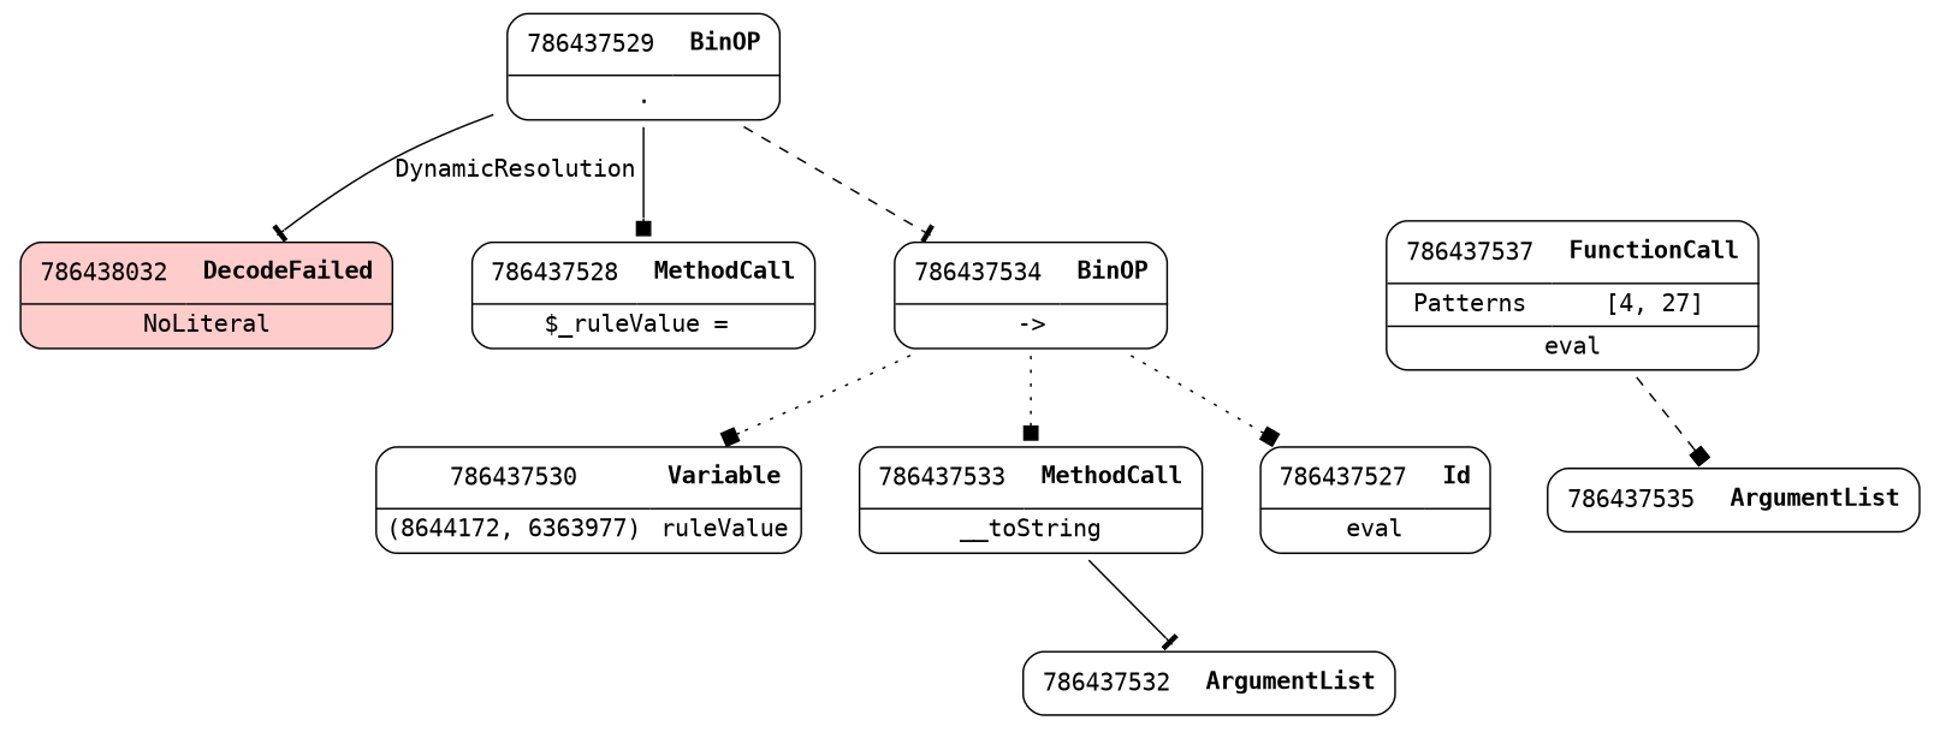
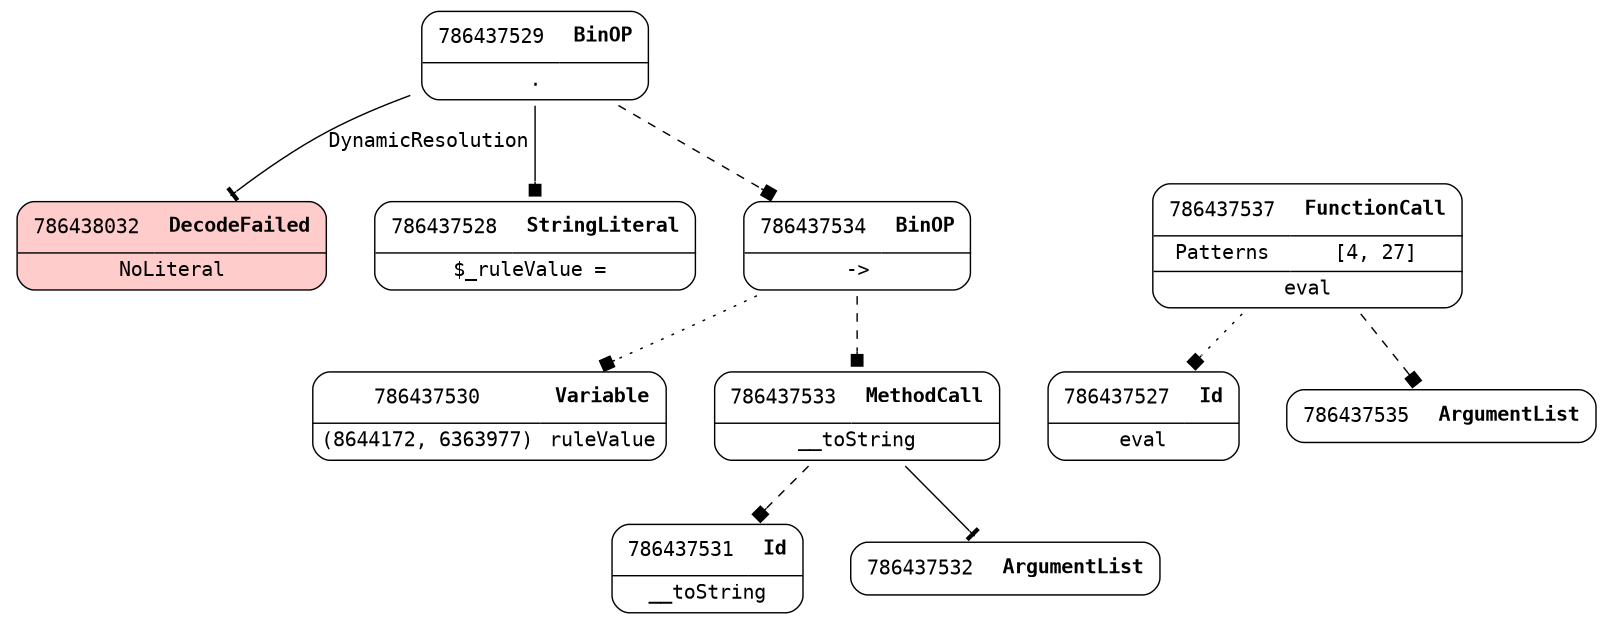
  digraph {
    fontname="DejaVu Sans Mono"
    node [fontname="DejaVu Sans Mono" shape=none]
    edge [arrowhead=box fontname="DejaVu Sans Mono" style=dashed weight=2]
    n1 [label=<<TABLE border='1' cellspacing='0' cellpadding='10' style='rounded' ><TR><TD border='0'>786437529</TD><TD border='0'><B>BinOP</B></TD></TR><HR/><TR><TD border='0' cellpadding='5' colspan='2'>.</TD></TR></TABLE>>]
    n2 [label=<<TABLE border='1' cellspacing='0' cellpadding='10' style='rounded' bgcolor='#FFCCCC' ><TR><TD border='0'>786438032</TD><TD border='0'><B>DecodeFailed</B></TD></TR><HR/><TR><TD border='0' cellpadding='5' colspan='2'>NoLiteral</TD></TR></TABLE>>]
-   n3 [label=<<TABLE border='1' cellspacing='0' cellpadding='10' style='rounded' ><TR><TD border='0'>786437528</TD><TD border='0'><B>MethodCall</B></TD></TR><HR/><TR><TD border='0' cellpadding='5' colspan='2'>$_ruleValue = </TD></TR></TABLE>>]
+   n3 [label=<<TABLE border='1' cellspacing='0' cellpadding='10' style='rounded' ><TR><TD border='0'>786437528</TD><TD border='0'><B>StringLiteral</B></TD></TR><HR/><TR><TD border='0' cellpadding='5' colspan='2'>$_ruleValue = </TD></TR></TABLE>>]
    n4 [label=<<TABLE border='1' cellspacing='0' cellpadding='10' style='rounded' ><TR><TD border='0'>786437534</TD><TD border='0'><B>BinOP</B></TD></TR><HR/><TR><TD border='0' cellpadding='5' colspan='2'>-&gt;</TD></TR></TABLE>>]
    n5 [label=<<TABLE border='1' cellspacing='0' cellpadding='10' style='rounded' ><TR><TD border='0'>786437530</TD><TD border='0'><B>Variable</B></TD></TR><HR/><TR><TD border='0' cellpadding='5'>(8644172, 6363977)</TD><TD border='0' cellpadding='5'>ruleValue</TD></TR></TABLE>>]
    n6 [label=<<TABLE border='1' cellspacing='0' cellpadding='10' style='rounded' ><TR><TD border='0'>786437533</TD><TD border='0'><B>MethodCall</B></TD></TR><HR/><TR><TD border='0' cellpadding='5' colspan='2'>__toString</TD></TR></TABLE>>]
    n7 [label=<<TABLE border='1' cellspacing='0' cellpadding='10' style='rounded' ><TR><TD border='0'>786437537</TD><TD border='0'><B>FunctionCall</B></TD></TR><HR/><TR><TD border='0' cellpadding='5'>Patterns</TD><TD border='0' cellpadding='5'>[4, 27]</TD></TR><HR/><TR><TD border='0' cellpadding='5' colspan='2'>eval</TD></TR></TABLE>>]
    n8 [label=<<TABLE border='1' cellspacing='0' cellpadding='10' style='rounded' ><TR><TD border='0'>786437527</TD><TD border='0'><B>Id</B></TD></TR><HR/><TR><TD border='0' cellpadding='5' colspan='2'>eval</TD></TR></TABLE>>]
    n9 [label=<<TABLE border='1' cellspacing='0' cellpadding='10' style='rounded' ><TR><TD border='0'>786437535</TD><TD border='0'><B>ArgumentList</B></TD></TR></TABLE>>]
+   n10 [label=<<TABLE border='1' cellspacing='0' cellpadding='10' style='rounded' ><TR><TD border='0'>786437531</TD><TD border='0'><B>Id</B></TD></TR><HR/><TR><TD border='0' cellpadding='5' colspan='2'>__toString</TD></TR></TABLE>>]
    n11 [label=<<TABLE border='1' cellspacing='0' cellpadding='10' style='rounded' ><TR><TD border='0'>786437532</TD><TD border='0'><B>ArgumentList</B></TD></TR></TABLE>>]
    n1 -> n2 [arrowhead=tee label=DynamicResolution style=solid weight=""]
    n1 -> n3 [style=solid]
-   n1 -> n4 [arrowhead=tee]
+   n1 -> n4
    n4 -> n5 [style=dotted]
-   n4 -> n6 [style=dotted]
+   n4 -> n6
+   n6 -> n10
    n6 -> n11 [arrowhead=tee style=solid]
-   n4 -> n8 [style=dotted]
+   n7 -> n8 [style=dotted]
    n7 -> n9
  }
